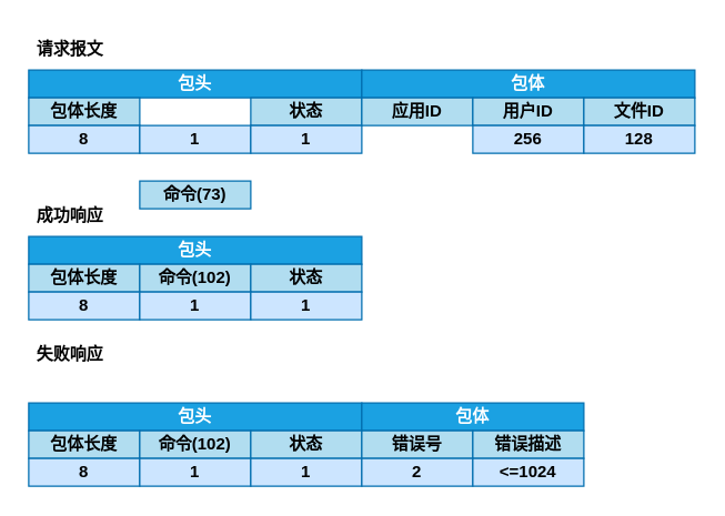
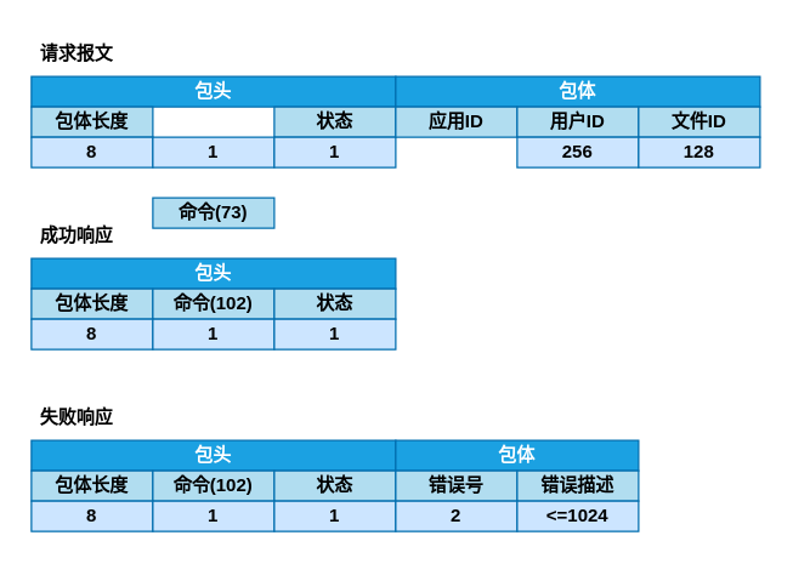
  <mxCell id="0" />
  <mxCell id="1" parent="0" />
  <mxCell id="2" value="&lt;b&gt;请求报文&lt;/b&gt;" style="text;html=1;strokeColor=none;fillColor=none;align=center;verticalAlign=middle;whiteSpace=wrap;rounded=0;" vertex="1" parent="1"><mxGeometry x="20" y="20" width="60" height="30" as="geometry" /></mxCell>
  <mxCell id="3" value="包头" style="rounded=0;whiteSpace=wrap;html=1;fillColor=#1ba1e2;strokeColor=#006EAF;fontStyle=1;fontColor=#ffffff;" vertex="1" parent="1"><mxGeometry x="20" y="50" width="240" height="20" as="geometry" /></mxCell>
  <mxCell id="4" value="包体长度" style="rounded=0;whiteSpace=wrap;html=1;fillColor=#b1ddf0;strokeColor=#006EAF;fontStyle=1;" vertex="1" parent="1"><mxGeometry x="20" y="70" width="80" height="20" as="geometry" /></mxCell>
  <mxCell id="5" value="命令(73)" style="rounded=0;whiteSpace=wrap;html=1;fillColor=#b1ddf0;strokeColor=#006EAF;fontStyle=1;" vertex="1" parent="1"><mxGeometry x="100" y="130" width="80" height="20" as="geometry" /></mxCell>
  <mxCell id="6" value="状态" style="rounded=0;whiteSpace=wrap;html=1;fillColor=#b1ddf0;strokeColor=#006EAF;fontStyle=1;" vertex="1" parent="1"><mxGeometry x="180" y="70" width="80" height="20" as="geometry" /></mxCell>
  <mxCell id="7" value="8" style="rounded=0;whiteSpace=wrap;html=1;fillColor=#cce5ff;strokeColor=#006EAF;fontStyle=1;" vertex="1" parent="1"><mxGeometry x="20" y="90" width="80" height="20" as="geometry" /></mxCell>
  <mxCell id="8" value="1" style="rounded=0;whiteSpace=wrap;html=1;fillColor=#cce5ff;strokeColor=#006EAF;fontStyle=1;" vertex="1" parent="1"><mxGeometry x="100" y="90" width="80" height="20" as="geometry" /></mxCell>
  <mxCell id="9" value="1" style="rounded=0;whiteSpace=wrap;html=1;fillColor=#cce5ff;strokeColor=#006EAF;fontStyle=1;" vertex="1" parent="1"><mxGeometry x="180" y="90" width="80" height="20" as="geometry" /></mxCell>
  <mxCell id="10" value="包体" style="rounded=0;whiteSpace=wrap;html=1;fillColor=#1ba1e2;strokeColor=#006EAF;fontStyle=1;fontColor=#ffffff;" vertex="1" parent="1"><mxGeometry x="260" y="50" width="240" height="20" as="geometry" /></mxCell>
  <mxCell id="11" value="应用ID" style="rounded=0;whiteSpace=wrap;html=1;fillColor=#b1ddf0;strokeColor=#006EAF;fontStyle=1;" vertex="1" parent="1"><mxGeometry x="260" y="70" width="80" height="20" as="geometry" /></mxCell>
  <mxCell id="12" value="用户ID" style="rounded=0;whiteSpace=wrap;html=1;fillColor=#b1ddf0;strokeColor=#006EAF;fontStyle=1;" vertex="1" parent="1"><mxGeometry x="340" y="70" width="80" height="20" as="geometry" /></mxCell>
  <mxCell id="13" value="文件ID" style="rounded=0;whiteSpace=wrap;html=1;fillColor=#b1ddf0;strokeColor=#006EAF;fontStyle=1;" vertex="1" parent="1"><mxGeometry x="420" y="70" width="80" height="20" as="geometry" /></mxCell>
  <mxCell id="14" value="&lt;b&gt;成功响应&lt;/b&gt;" style="text;html=1;strokeColor=none;fillColor=none;align=center;verticalAlign=middle;whiteSpace=wrap;rounded=0;" vertex="1" parent="1"><mxGeometry x="20" y="140" width="60" height="30" as="geometry" /></mxCell>
- <mxCell id="15" value="&lt;b&gt;失败响应&lt;/b&gt;" style="text;html=1;strokeColor=none;fillColor=none;align=center;verticalAlign=middle;whiteSpace=wrap;rounded=0;" vertex="1" parent="1"><mxGeometry x="20" y="240" width="60" height="30" as="geometry" /></mxCell>
+ <mxCell id="15" value="&lt;b&gt;失败响应&lt;/b&gt;" style="text;html=1;strokeColor=none;fillColor=none;align=center;verticalAlign=middle;whiteSpace=wrap;rounded=0;" vertex="1" parent="1"><mxGeometry x="20" y="260" width="60" height="30" as="geometry" /></mxCell>
  <mxCell id="16" value="包头" style="rounded=0;whiteSpace=wrap;html=1;fillColor=#1ba1e2;strokeColor=#006EAF;fontStyle=1;fontColor=#ffffff;" vertex="1" parent="1"><mxGeometry x="20" y="170" width="240" height="20" as="geometry" /></mxCell>
  <mxCell id="17" value="包体长度" style="rounded=0;whiteSpace=wrap;html=1;fillColor=#b1ddf0;strokeColor=#006EAF;fontStyle=1;" vertex="1" parent="1"><mxGeometry x="20" y="190" width="80" height="20" as="geometry" /></mxCell>
  <mxCell id="18" value="命令(102)" style="rounded=0;whiteSpace=wrap;html=1;fillColor=#b1ddf0;strokeColor=#006EAF;fontStyle=1;" vertex="1" parent="1"><mxGeometry x="100" y="190" width="80" height="20" as="geometry" /></mxCell>
  <mxCell id="19" value="状态" style="rounded=0;whiteSpace=wrap;html=1;fillColor=#b1ddf0;strokeColor=#006EAF;fontStyle=1;" vertex="1" parent="1"><mxGeometry x="180" y="190" width="80" height="20" as="geometry" /></mxCell>
  <mxCell id="20" value="8" style="rounded=0;whiteSpace=wrap;html=1;fillColor=#cce5ff;strokeColor=#006EAF;fontStyle=1;" vertex="1" parent="1"><mxGeometry x="20" y="210" width="80" height="20" as="geometry" /></mxCell>
  <mxCell id="21" value="1" style="rounded=0;whiteSpace=wrap;html=1;fillColor=#cce5ff;strokeColor=#006EAF;fontStyle=1;" vertex="1" parent="1"><mxGeometry x="100" y="210" width="80" height="20" as="geometry" /></mxCell>
  <mxCell id="22" value="1" style="rounded=0;whiteSpace=wrap;html=1;fillColor=#cce5ff;strokeColor=#006EAF;fontStyle=1;" vertex="1" parent="1"><mxGeometry x="180" y="210" width="80" height="20" as="geometry" /></mxCell>
  <mxCell id="23" value="包头" style="rounded=0;whiteSpace=wrap;html=1;fillColor=#1ba1e2;strokeColor=#006EAF;fontStyle=1;fontColor=#ffffff;" vertex="1" parent="1"><mxGeometry x="20" y="290" width="240" height="20" as="geometry" /></mxCell>
  <mxCell id="24" value="包体长度" style="rounded=0;whiteSpace=wrap;html=1;fillColor=#b1ddf0;strokeColor=#006EAF;fontStyle=1;" vertex="1" parent="1"><mxGeometry x="20" y="310" width="80" height="20" as="geometry" /></mxCell>
  <mxCell id="25" value="命令(102)" style="rounded=0;whiteSpace=wrap;html=1;fillColor=#b1ddf0;strokeColor=#006EAF;fontStyle=1;" vertex="1" parent="1"><mxGeometry x="100" y="310" width="80" height="20" as="geometry" /></mxCell>
  <mxCell id="26" value="状态" style="rounded=0;whiteSpace=wrap;html=1;fillColor=#b1ddf0;strokeColor=#006EAF;fontStyle=1;" vertex="1" parent="1"><mxGeometry x="180" y="310" width="80" height="20" as="geometry" /></mxCell>
  <mxCell id="27" value="8" style="rounded=0;whiteSpace=wrap;html=1;fillColor=#cce5ff;strokeColor=#006EAF;fontStyle=1;" vertex="1" parent="1"><mxGeometry x="20" y="330" width="80" height="20" as="geometry" /></mxCell>
  <mxCell id="28" value="1" style="rounded=0;whiteSpace=wrap;html=1;fillColor=#cce5ff;strokeColor=#006EAF;fontStyle=1;" vertex="1" parent="1"><mxGeometry x="100" y="330" width="80" height="20" as="geometry" /></mxCell>
  <mxCell id="29" value="1" style="rounded=0;whiteSpace=wrap;html=1;fillColor=#cce5ff;strokeColor=#006EAF;fontStyle=1;" vertex="1" parent="1"><mxGeometry x="180" y="330" width="80" height="20" as="geometry" /></mxCell>
  <mxCell id="30" value="包体" style="rounded=0;whiteSpace=wrap;html=1;fillColor=#1ba1e2;strokeColor=#006EAF;fontStyle=1;fontColor=#ffffff;" vertex="1" parent="1"><mxGeometry x="260" y="290" width="160" height="20" as="geometry" /></mxCell>
  <mxCell id="31" value="错误号" style="rounded=0;whiteSpace=wrap;html=1;fillColor=#b1ddf0;strokeColor=#006EAF;fontStyle=1;" vertex="1" parent="1"><mxGeometry x="260" y="310" width="80" height="20" as="geometry" /></mxCell>
  <mxCell id="32" value="错误描述" style="rounded=0;whiteSpace=wrap;html=1;fillColor=#b1ddf0;strokeColor=#006EAF;fontStyle=1;" vertex="1" parent="1"><mxGeometry x="340" y="310" width="80" height="20" as="geometry" /></mxCell>
  <mxCell id="33" value="2" style="rounded=0;whiteSpace=wrap;html=1;fillColor=#cce5ff;strokeColor=#006EAF;fontStyle=1;" vertex="1" parent="1"><mxGeometry x="260" y="330" width="80" height="20" as="geometry" /></mxCell>
  <mxCell id="34" value="&amp;lt;=1024" style="rounded=0;whiteSpace=wrap;html=1;fillColor=#cce5ff;strokeColor=#006EAF;fontStyle=1;" vertex="1" parent="1"><mxGeometry x="340" y="330" width="80" height="20" as="geometry" /></mxCell>
  <mxCell id="35" value="256" style="rounded=0;whiteSpace=wrap;html=1;fillColor=#cce5ff;strokeColor=#006EAF;fontStyle=1;" vertex="1" parent="1"><mxGeometry x="340" y="90" width="80" height="20" as="geometry" /></mxCell>
  <mxCell id="36" value="128" style="rounded=0;whiteSpace=wrap;html=1;fillColor=#cce5ff;strokeColor=#006EAF;fontStyle=1;" vertex="1" parent="1"><mxGeometry x="420" y="90" width="80" height="20" as="geometry" /></mxCell>
